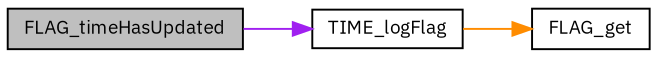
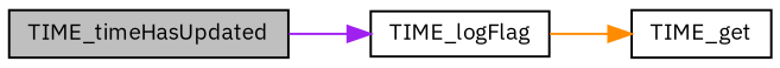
  digraph {
    fontname="IBM Plex Sans"
    rankdir=LR
    node [color=black fillcolor=white fontname="IBM Plex Sans" fontsize=10 shape=record style=filled]
    edge [fontname="IBM Plex Sans" fontsize=10 labelfontname=Helvetica labelfontsize=10 style=solid]
-   n1 [fillcolor=grey75 fontcolor=black height=0.2 label=FLAG_timeHasUpdated width=0.4]
+   n1 [fillcolor=grey75 fontcolor=black height=0.2 label=TIME_timeHasUpdated width=0.4]
    n2 [height=0.2 label=TIME_logFlag width=0.4]
-   n3 [height=0.2 label=FLAG_get width=0.4]
+   n3 [height=0.2 label=TIME_get width=0.4]
    n1 -> n2 [color=purple]
    n2 -> n3 [color=darkorange]
  }
